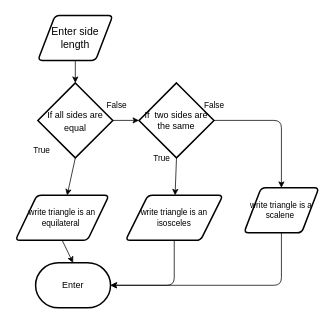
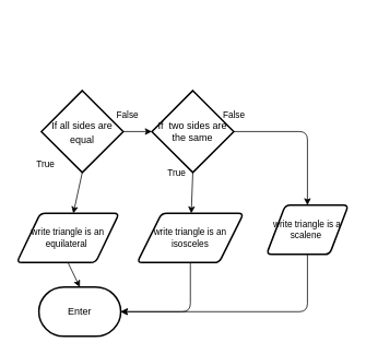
  <mxCell id="0" />
  <mxCell id="1" parent="0" />
- <mxCell id="2" style="edgeStyle=none;html=1;exitX=0.5;exitY=1;exitDx=0;exitDy=0;entryX=0.5;entryY=0;entryDx=0;entryDy=0;entryPerimeter=0;" parent="1" source="3" target="9" edge="1"><mxGeometry relative="1" as="geometry"><mxPoint x="100" y="100" as="targetPoint" /></mxGeometry></mxCell>
- <mxCell id="3" value="&lt;font style=&quot;font-size: 14px&quot;&gt;Enter side length&lt;/font&gt;" style="shape=parallelogram;html=1;strokeWidth=2;perimeter=parallelogramPerimeter;whiteSpace=wrap;rounded=1;arcSize=12;size=0.23;" parent="1" vertex="1"><mxGeometry x="50" y="20" width="100" height="60" as="geometry" /></mxCell>
  <mxCell id="4" style="edgeStyle=none;html=1;exitX=0.5;exitY=1;exitDx=0;exitDy=0;entryX=0.5;entryY=0;entryDx=0;entryDy=0;entryPerimeter=0;" parent="1" source="5" target="6" edge="1"><mxGeometry relative="1" as="geometry" /></mxCell>
  <mxCell id="5" value="&lt;font style=&quot;font-size: 11px&quot;&gt;write triangle is an equilateral&amp;nbsp;&lt;/font&gt;" style="shape=parallelogram;html=1;strokeWidth=2;perimeter=parallelogramPerimeter;whiteSpace=wrap;rounded=1;arcSize=12;size=0.23;" parent="1" vertex="1"><mxGeometry x="20" y="260" width="125" height="60" as="geometry" /></mxCell>
  <mxCell id="6" value="Enter" style="strokeWidth=2;html=1;shape=mxgraph.flowchart.terminator;whiteSpace=wrap;" parent="1" vertex="1"><mxGeometry x="47" y="350" width="100" height="60" as="geometry" /></mxCell>
  <mxCell id="7" style="edgeStyle=none;html=1;exitX=1;exitY=0.5;exitDx=0;exitDy=0;exitPerimeter=0;entryX=0;entryY=0.5;entryDx=0;entryDy=0;entryPerimeter=0;fontSize=12;" edge="1" parent="1" source="9" target="12"><mxGeometry relative="1" as="geometry" /></mxCell>
  <mxCell id="8" style="edgeStyle=none;html=1;exitX=0.5;exitY=1;exitDx=0;exitDy=0;exitPerimeter=0;fontSize=11;" edge="1" parent="1" source="9" target="5"><mxGeometry relative="1" as="geometry" /></mxCell>
  <mxCell id="9" value="&lt;font style=&quot;font-size: 12px&quot;&gt;If all sides are equal&lt;/font&gt;" style="strokeWidth=2;html=1;shape=mxgraph.flowchart.decision;whiteSpace=wrap;fontSize=14;" vertex="1" parent="1"><mxGeometry x="50" y="110" width="100" height="100" as="geometry" /></mxCell>
  <mxCell id="10" style="edgeStyle=none;html=1;exitX=0.5;exitY=1;exitDx=0;exitDy=0;exitPerimeter=0;fontSize=11;" edge="1" parent="1" source="12" target="14"><mxGeometry relative="1" as="geometry" /></mxCell>
  <mxCell id="11" style="edgeStyle=none;html=1;exitX=1;exitY=0.5;exitDx=0;exitDy=0;exitPerimeter=0;fontSize=11;entryX=0.5;entryY=0;entryDx=0;entryDy=0;" edge="1" parent="1" source="12" target="16"><mxGeometry relative="1" as="geometry"><mxPoint x="485" y="160" as="targetPoint" /><Array as="points"><mxPoint x="375" y="160" /></Array></mxGeometry></mxCell>
  <mxCell id="12" value="If&amp;nbsp; two sides are the same" style="strokeWidth=2;html=1;shape=mxgraph.flowchart.decision;whiteSpace=wrap;fontSize=12;" vertex="1" parent="1"><mxGeometry x="185" y="110" width="100" height="100" as="geometry" /></mxCell>
  <mxCell id="13" style="edgeStyle=none;html=1;exitX=0.5;exitY=1;exitDx=0;exitDy=0;fontSize=11;entryX=1;entryY=0.5;entryDx=0;entryDy=0;entryPerimeter=0;" edge="1" parent="1" source="14" target="6"><mxGeometry relative="1" as="geometry"><mxPoint x="235" y="500" as="targetPoint" /><Array as="points"><mxPoint x="232" y="380" /></Array></mxGeometry></mxCell>
  <mxCell id="14" value="write triangle is an isosceles" style="shape=parallelogram;html=1;strokeWidth=2;perimeter=parallelogramPerimeter;whiteSpace=wrap;rounded=1;arcSize=12;size=0.23;fontSize=11;" vertex="1" parent="1"><mxGeometry x="167" y="260" width="130" height="60" as="geometry" /></mxCell>
  <mxCell id="15" style="edgeStyle=none;html=1;exitX=0.5;exitY=1;exitDx=0;exitDy=0;fontSize=11;" edge="1" parent="1" source="16" target="6"><mxGeometry relative="1" as="geometry"><mxPoint x="375" y="450" as="targetPoint" /><Array as="points"><mxPoint x="375" y="380" /></Array></mxGeometry></mxCell>
  <mxCell id="16" value="write triangle is a scalene&amp;nbsp;" style="shape=parallelogram;html=1;strokeWidth=2;perimeter=parallelogramPerimeter;whiteSpace=wrap;rounded=1;arcSize=12;size=0.23;fontSize=11;" vertex="1" parent="1"><mxGeometry x="325" y="250" width="100" height="60" as="geometry" /></mxCell>
  <mxCell id="17" value="True" style="text;html=1;align=center;verticalAlign=middle;resizable=0;points=[];autosize=1;strokeColor=none;fillColor=none;fontSize=11;" vertex="1" parent="1"><mxGeometry x="35" y="190" width="40" height="20" as="geometry" /></mxCell>
  <mxCell id="18" value="False" style="text;html=1;align=center;verticalAlign=middle;resizable=0;points=[];autosize=1;strokeColor=none;fillColor=none;fontSize=11;" vertex="1" parent="1"><mxGeometry x="135" y="130" width="40" height="20" as="geometry" /></mxCell>
  <mxCell id="19" value="True" style="text;html=1;align=center;verticalAlign=middle;resizable=0;points=[];autosize=1;strokeColor=none;fillColor=none;fontSize=11;" vertex="1" parent="1"><mxGeometry x="195" y="200" width="40" height="20" as="geometry" /></mxCell>
  <mxCell id="20" value="False" style="text;html=1;align=center;verticalAlign=middle;resizable=0;points=[];autosize=1;strokeColor=none;fillColor=none;fontSize=11;" vertex="1" parent="1"><mxGeometry x="265" y="130" width="40" height="20" as="geometry" /></mxCell>
